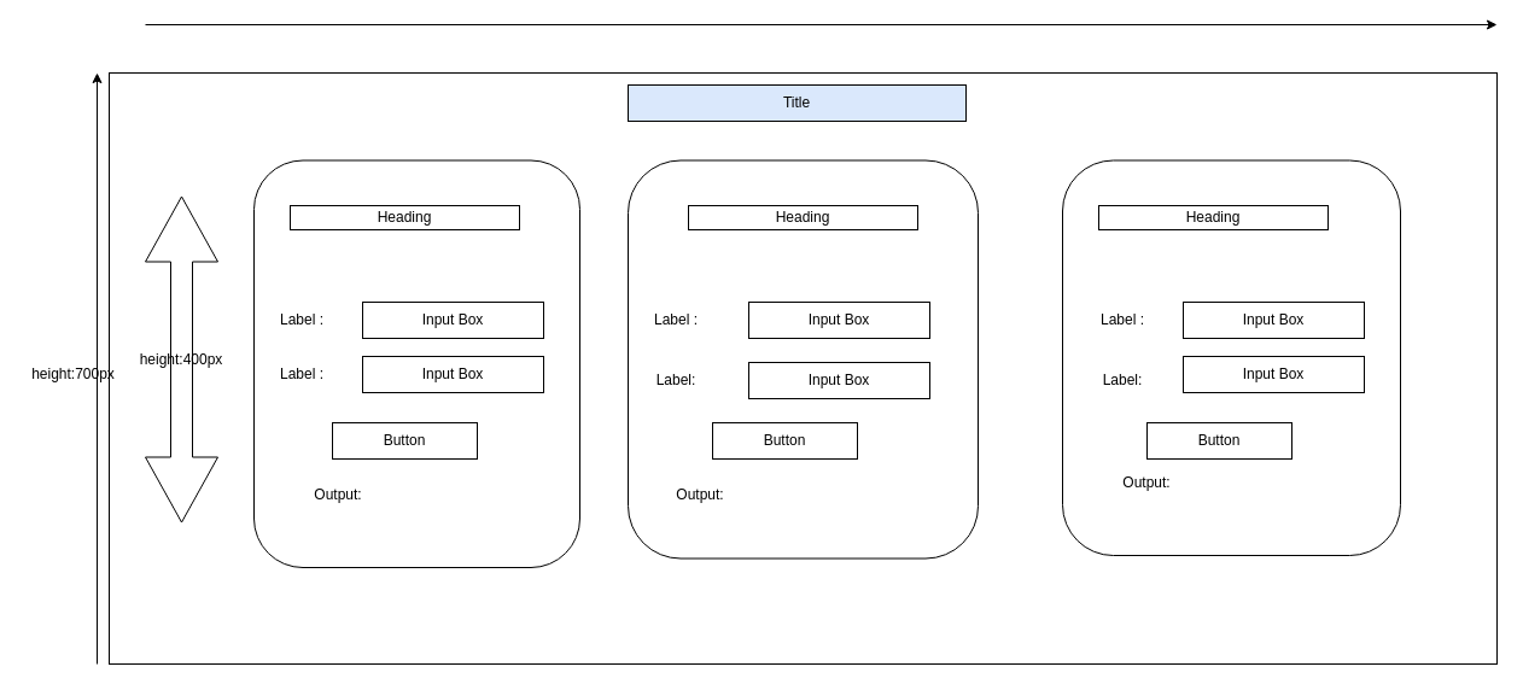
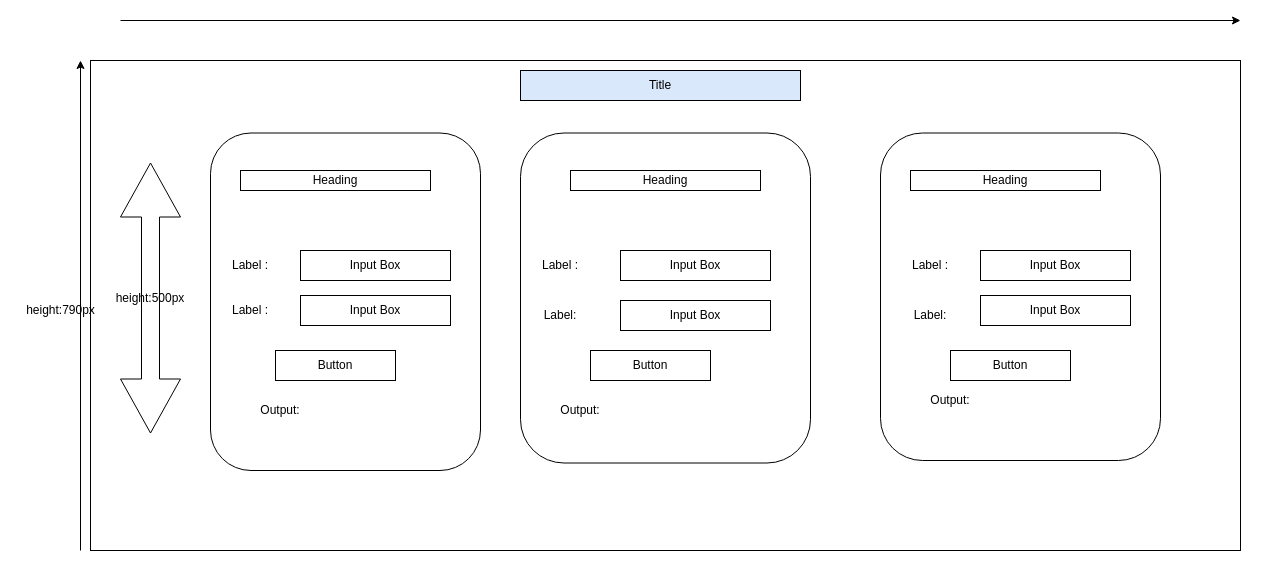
  <mxCell id="0" />
  <mxCell id="1" parent="0" />
  <mxCell id="2" value="" style="rounded=0;whiteSpace=wrap;html=1;" vertex="1" parent="1"><mxGeometry x="90" y="60" width="1150" height="490" as="geometry" /></mxCell>
  <mxCell id="3" value="" style="endArrow=classic;html=1;" edge="1" parent="1"><mxGeometry width="50" height="50" relative="1" as="geometry"><mxPoint x="120" y="20" as="sourcePoint" /><mxPoint x="1240" y="20" as="targetPoint" /></mxGeometry></mxCell>
  <mxCell id="4" value="" style="endArrow=classic;html=1;" edge="1" parent="1"><mxGeometry width="50" height="50" relative="1" as="geometry"><mxPoint x="80" y="550" as="sourcePoint" /><mxPoint x="80" y="60" as="targetPoint" /><Array as="points" /></mxGeometry></mxCell>
- <mxCell id="5" value="height:700px" style="text;html=1;align=center;verticalAlign=middle;resizable=0;points=[];autosize=1;" vertex="1" parent="1"><mxGeometry x="20" y="300" width="80" height="20" as="geometry" /></mxCell>
+ <mxCell id="5" value="height:790px" style="text;html=1;align=center;verticalAlign=middle;resizable=0;points=[];autosize=1;" vertex="1" parent="1"><mxGeometry x="20" y="300" width="80" height="20" as="geometry" /></mxCell>
  <mxCell id="6" value="Title" style="rounded=0;whiteSpace=wrap;html=1;fillColor=#dae8fc;" vertex="1" parent="1"><mxGeometry x="520" y="70" width="280" height="30" as="geometry" /></mxCell>
  <mxCell id="7" value="" style="rounded=1;whiteSpace=wrap;html=1;" vertex="1" parent="1"><mxGeometry x="210" y="132.5" width="270" height="337.5" as="geometry" /></mxCell>
  <mxCell id="8" value="" style="rounded=1;whiteSpace=wrap;html=1;" vertex="1" parent="1"><mxGeometry x="520" y="132.5" width="290" height="330" as="geometry" /></mxCell>
  <mxCell id="9" value="&lt;span style=&quot;color: rgba(0 , 0 , 0 , 0) ; font-family: monospace ; font-size: 0px&quot;&gt;%3CmxGraphModel%3E%3Croot%3E%3CmxCell%20id%3D%220%22%2F%3E%3CmxCell%20id%3D%221%22%20parent%3D%220%22%2F%3E%3CmxCell%20id%3D%222%22%20value%3D%22Heading%22%20style%3D%22rounded%3D0%3BwhiteSpace%3Dwrap%3Bhtml%3D1%3B%22%20vertex%3D%221%22%20parent%3D%221%22%3E%3CmxGeometry%20x%3D%22530%22%20y%3D%22190%22%20width%3D%22190%22%20height%3D%2220%22%20as%3D%22geometry%22%2F%3E%3C%2FmxCell%3E%3C%2Froot%3E%3C%2FmxGraphModel%3E&lt;/span&gt;" style="rounded=1;whiteSpace=wrap;html=1;" vertex="1" parent="1"><mxGeometry x="880" y="132.5" width="280" height="327.5" as="geometry" /></mxCell>
- <mxCell id="10" value="height:400px&lt;br&gt;" style="shape=doubleArrow;direction=south;whiteSpace=wrap;html=1;" vertex="1" parent="1"><mxGeometry x="120" y="162.5" width="60" height="270" as="geometry" /></mxCell>
+ <mxCell id="10" value="height:500px&lt;br&gt;" style="shape=doubleArrow;direction=south;whiteSpace=wrap;html=1;" vertex="1" parent="1"><mxGeometry x="120" y="162.5" width="60" height="270" as="geometry" /></mxCell>
  <mxCell id="11" value="Heading" style="rounded=0;whiteSpace=wrap;html=1;" vertex="1" parent="1"><mxGeometry x="570" y="170" width="190" height="20" as="geometry" /></mxCell>
  <mxCell id="12" value="Input Box" style="rounded=0;whiteSpace=wrap;html=1;" vertex="1" parent="1"><mxGeometry x="620" y="250" width="150" height="30" as="geometry" /></mxCell>
  <mxCell id="13" value="Input Box" style="rounded=0;whiteSpace=wrap;html=1;" vertex="1" parent="1"><mxGeometry x="620" y="300" width="150" height="30" as="geometry" /></mxCell>
  <mxCell id="14" value="Button" style="rounded=0;whiteSpace=wrap;html=1;" vertex="1" parent="1"><mxGeometry x="590" y="350" width="120" height="30" as="geometry" /></mxCell>
  <mxCell id="15" value="Label :" style="text;html=1;strokeColor=none;fillColor=none;align=center;verticalAlign=middle;whiteSpace=wrap;rounded=0;" vertex="1" parent="1"><mxGeometry x="540" y="255" width="40" height="20" as="geometry" /></mxCell>
  <mxCell id="16" value="Label:" style="text;html=1;strokeColor=none;fillColor=none;align=center;verticalAlign=middle;whiteSpace=wrap;rounded=0;" vertex="1" parent="1"><mxGeometry x="540" y="305" width="40" height="20" as="geometry" /></mxCell>
  <mxCell id="17" value="Output:" style="text;html=1;strokeColor=none;fillColor=none;align=center;verticalAlign=middle;whiteSpace=wrap;rounded=0;" vertex="1" parent="1"><mxGeometry x="560" y="400" width="40" height="20" as="geometry" /></mxCell>
  <mxCell id="18" value="Heading" style="rounded=0;whiteSpace=wrap;html=1;" vertex="1" parent="1"><mxGeometry x="910" y="170" width="190" height="20" as="geometry" /></mxCell>
  <mxCell id="19" value="Heading" style="rounded=0;whiteSpace=wrap;html=1;" vertex="1" parent="1"><mxGeometry x="240" y="170" width="190" height="20" as="geometry" /></mxCell>
  <mxCell id="20" value="Label :" style="text;html=1;strokeColor=none;fillColor=none;align=center;verticalAlign=middle;whiteSpace=wrap;rounded=0;" vertex="1" parent="1"><mxGeometry x="230" y="255" width="40" height="20" as="geometry" /></mxCell>
  <mxCell id="21" value="Input Box" style="rounded=0;whiteSpace=wrap;html=1;" vertex="1" parent="1"><mxGeometry x="300" y="250" width="150" height="30" as="geometry" /></mxCell>
  <mxCell id="22" value="Label :" style="text;html=1;strokeColor=none;fillColor=none;align=center;verticalAlign=middle;whiteSpace=wrap;rounded=0;" vertex="1" parent="1"><mxGeometry x="230" y="300" width="40" height="20" as="geometry" /></mxCell>
  <mxCell id="23" value="Input Box" style="rounded=0;whiteSpace=wrap;html=1;" vertex="1" parent="1"><mxGeometry x="300" y="295" width="150" height="30" as="geometry" /></mxCell>
  <mxCell id="24" value="Button" style="rounded=0;whiteSpace=wrap;html=1;" vertex="1" parent="1"><mxGeometry x="275" y="350" width="120" height="30" as="geometry" /></mxCell>
  <mxCell id="25" value="Output:" style="text;html=1;strokeColor=none;fillColor=none;align=center;verticalAlign=middle;whiteSpace=wrap;rounded=0;" vertex="1" parent="1"><mxGeometry x="260" y="400" width="40" height="20" as="geometry" /></mxCell>
  <mxCell id="26" value="Label :" style="text;html=1;strokeColor=none;fillColor=none;align=center;verticalAlign=middle;whiteSpace=wrap;rounded=0;" vertex="1" parent="1"><mxGeometry x="910" y="255" width="40" height="20" as="geometry" /></mxCell>
  <mxCell id="27" value="Label:" style="text;html=1;strokeColor=none;fillColor=none;align=center;verticalAlign=middle;whiteSpace=wrap;rounded=0;" vertex="1" parent="1"><mxGeometry x="910" y="305" width="40" height="20" as="geometry" /></mxCell>
  <mxCell id="28" value="Input Box" style="rounded=0;whiteSpace=wrap;html=1;" vertex="1" parent="1"><mxGeometry x="980" y="295" width="150" height="30" as="geometry" /></mxCell>
  <mxCell id="29" value="Input Box" style="rounded=0;whiteSpace=wrap;html=1;" vertex="1" parent="1"><mxGeometry x="980" y="250" width="150" height="30" as="geometry" /></mxCell>
  <mxCell id="30" value="Button" style="rounded=0;whiteSpace=wrap;html=1;" vertex="1" parent="1"><mxGeometry x="950" y="350" width="120" height="30" as="geometry" /></mxCell>
  <mxCell id="31" value="Output:" style="text;html=1;strokeColor=none;fillColor=none;align=center;verticalAlign=middle;whiteSpace=wrap;rounded=0;" vertex="1" parent="1"><mxGeometry x="930" y="390" width="40" height="20" as="geometry" /></mxCell>
